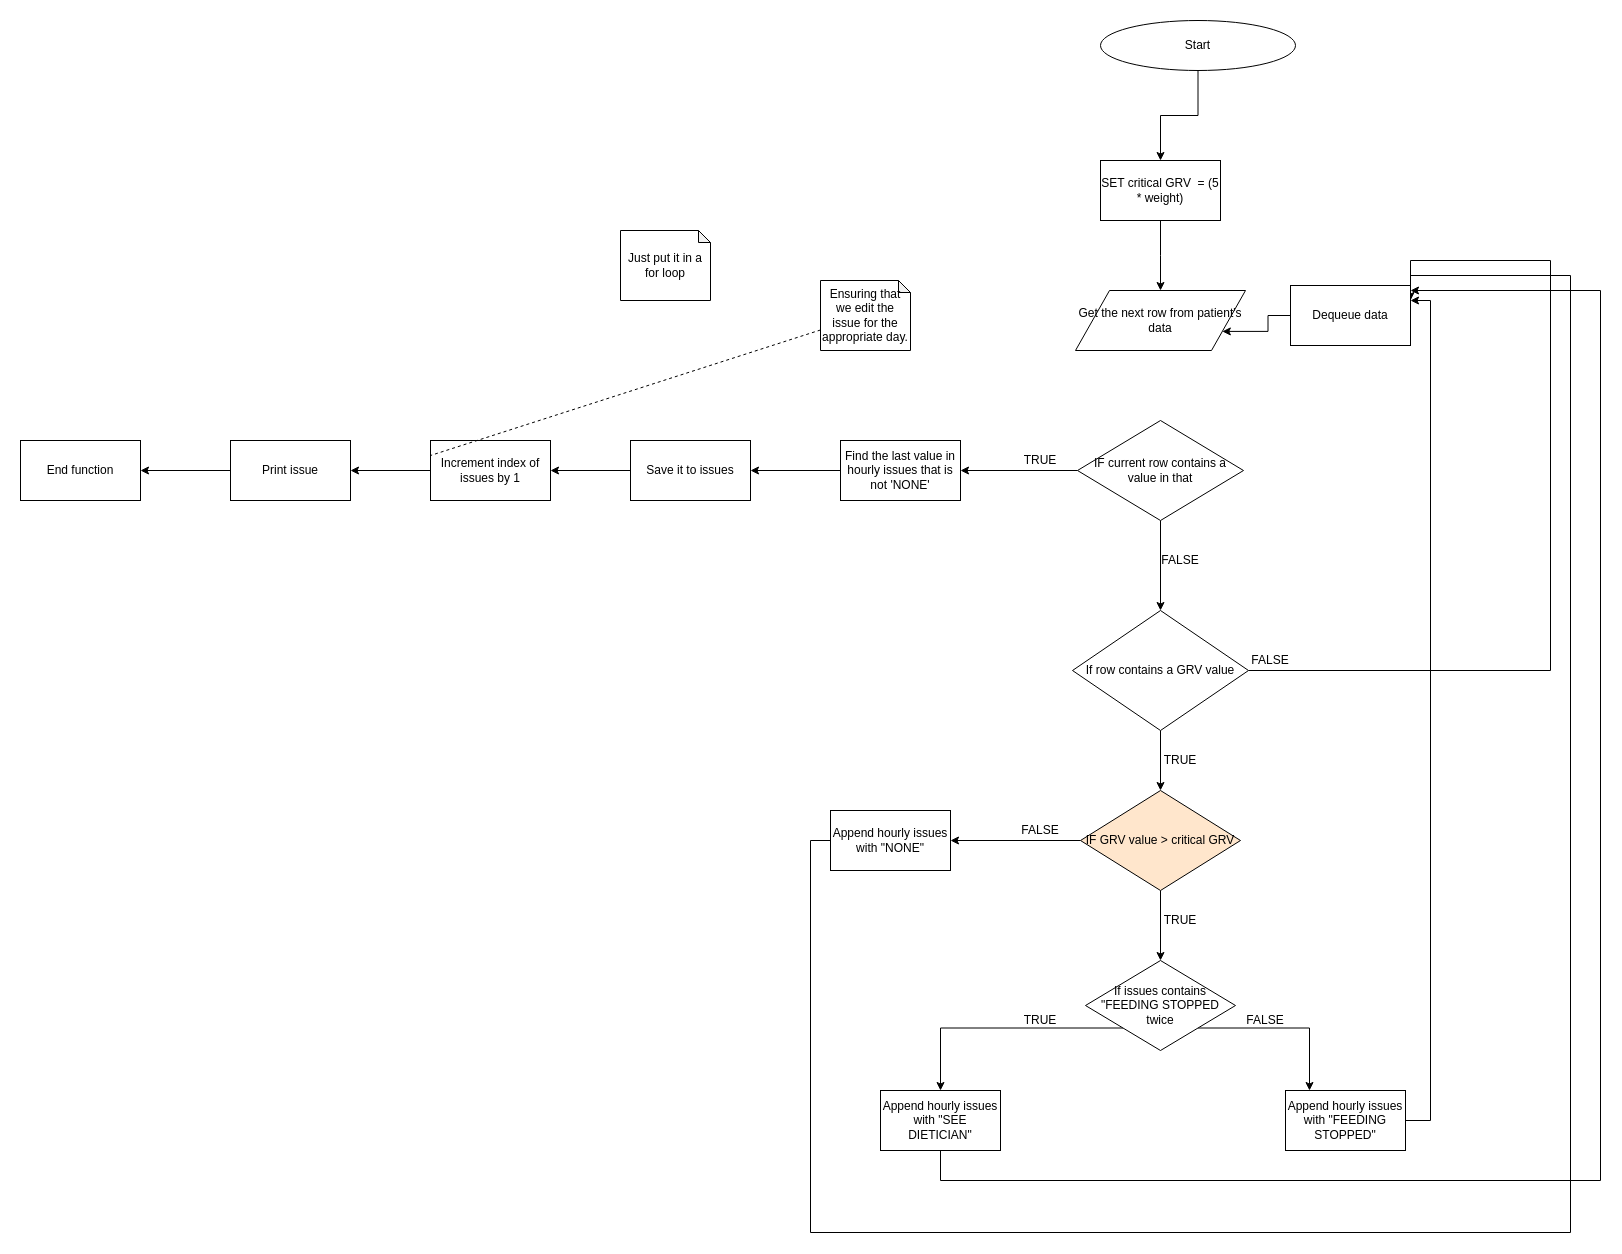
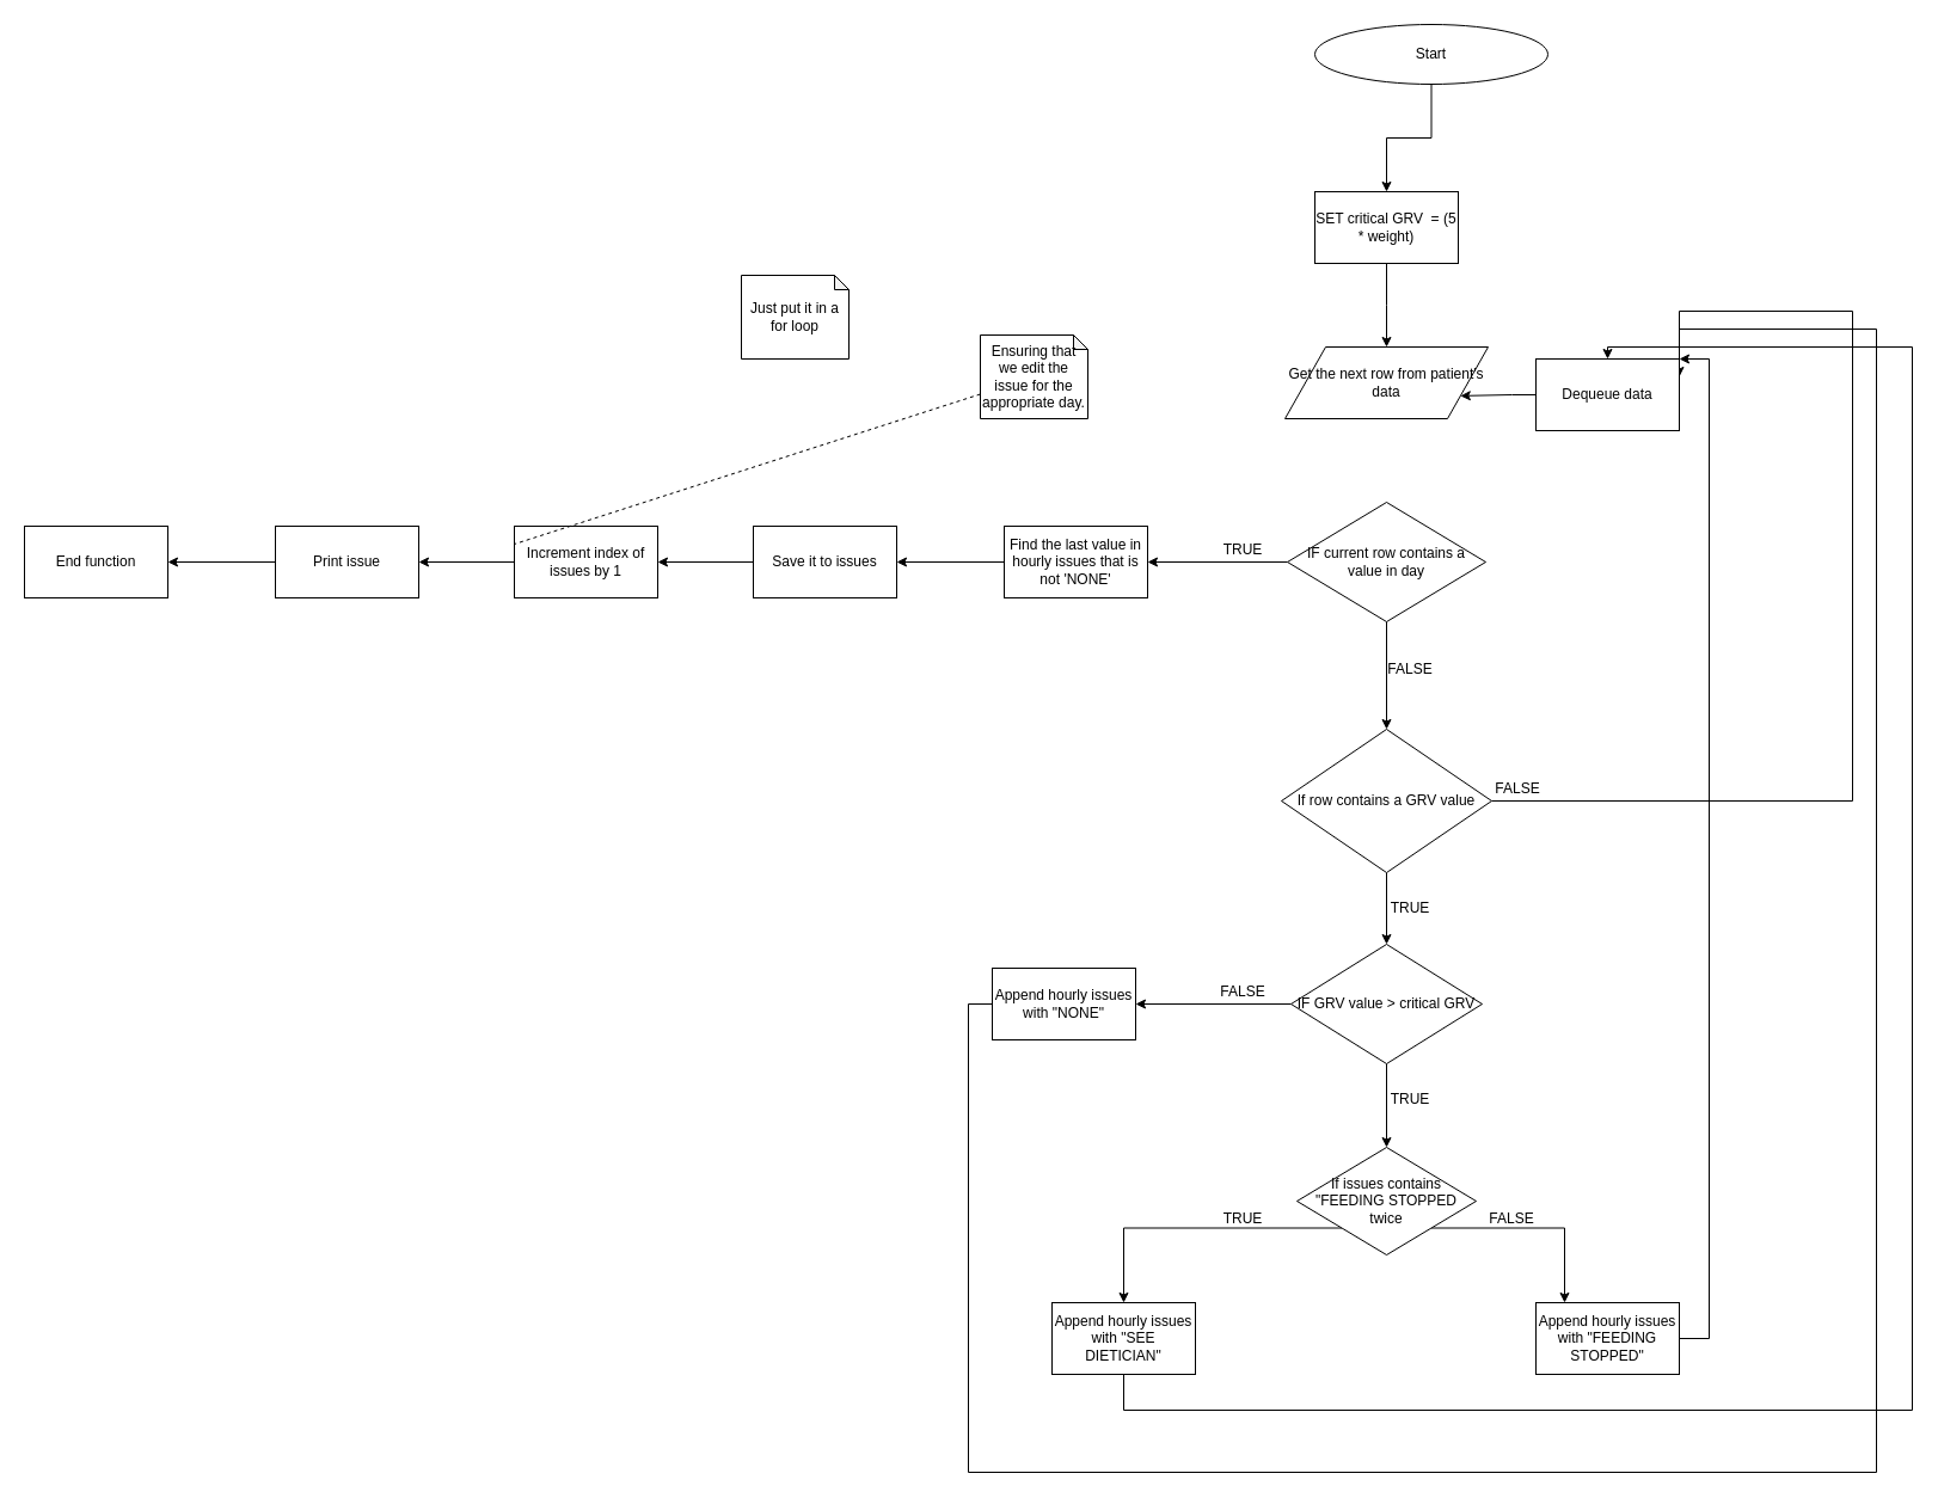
  <mxCell id="0" />
  <mxCell id="1" parent="0" />
  <mxCell id="2" style="edgeStyle=orthogonalEdgeStyle;rounded=0;orthogonalLoop=1;jettySize=auto;html=1;" parent="1" source="3" target="5" edge="1"><mxGeometry relative="1" as="geometry" /></mxCell>
  <mxCell id="3" value="Start" style="ellipse;whiteSpace=wrap;html=1;" parent="1" vertex="1"><mxGeometry x="1100" y="20" width="195" height="50" as="geometry" /></mxCell>
  <mxCell id="4" style="edgeStyle=orthogonalEdgeStyle;rounded=0;orthogonalLoop=1;jettySize=auto;html=1;" parent="1" source="5" edge="1"><mxGeometry relative="1" as="geometry"><mxPoint x="1160" y="290" as="targetPoint" /></mxGeometry></mxCell>
  <mxCell id="5" value="SET critical GRV&amp;nbsp; = (5 * weight)" style="rounded=0;whiteSpace=wrap;html=1;" parent="1" vertex="1"><mxGeometry x="1100" y="160" width="120" height="60" as="geometry" /></mxCell>
  <mxCell id="6" value="&lt;span style=&quot;white-space: normal&quot;&gt;Get the next row from patient's data&lt;/span&gt;" style="shape=parallelogram;perimeter=parallelogramPerimeter;whiteSpace=wrap;html=1;" parent="1" vertex="1"><mxGeometry x="1075" y="290" width="170" height="60" as="geometry" /></mxCell>
  <mxCell id="7" style="edgeStyle=orthogonalEdgeStyle;rounded=0;orthogonalLoop=1;jettySize=auto;html=1;" parent="1" source="9" target="14" edge="1"><mxGeometry relative="1" as="geometry" /></mxCell>
  <mxCell id="8" style="edgeStyle=orthogonalEdgeStyle;rounded=0;orthogonalLoop=1;jettySize=auto;html=1;exitX=0;exitY=0.5;exitDx=0;exitDy=0;" parent="1" source="9" target="20" edge="1"><mxGeometry relative="1" as="geometry" /></mxCell>
- <mxCell id="9" value="IF GRV value &amp;gt; critical GRV" style="rhombus;whiteSpace=wrap;html=1;fillColor=#ffe6cc;" parent="1" vertex="1"><mxGeometry x="1080" y="790" width="160" height="100" as="geometry" /></mxCell>
+ <mxCell id="9" value="IF GRV value &amp;gt; critical GRV" style="rhombus;whiteSpace=wrap;html=1;" parent="1" vertex="1"><mxGeometry x="1080" y="790" width="160" height="100" as="geometry" /></mxCell>
  <mxCell id="10" style="edgeStyle=orthogonalEdgeStyle;rounded=0;orthogonalLoop=1;jettySize=auto;html=1;" parent="1" source="11" target="38" edge="1"><mxGeometry relative="1" as="geometry"><mxPoint x="1405" y="300" as="targetPoint" /><Array as="points"><mxPoint x="1430" y="1120" /><mxPoint x="1430" y="300" /></Array></mxGeometry></mxCell>
  <mxCell id="11" value="Append hourly issues with &quot;FEEDING STOPPED&quot;" style="rounded=0;whiteSpace=wrap;html=1;" parent="1" vertex="1"><mxGeometry x="1285" y="1090" width="120" height="60" as="geometry" /></mxCell>
  <mxCell id="12" style="edgeStyle=orthogonalEdgeStyle;rounded=0;orthogonalLoop=1;jettySize=auto;html=1;exitX=1;exitY=1;exitDx=0;exitDy=0;entryX=0.2;entryY=0;entryDx=0;entryDy=0;entryPerimeter=0;" parent="1" source="14" target="11" edge="1"><mxGeometry relative="1" as="geometry" /></mxCell>
  <mxCell id="13" style="edgeStyle=orthogonalEdgeStyle;rounded=0;orthogonalLoop=1;jettySize=auto;html=1;exitX=0;exitY=1;exitDx=0;exitDy=0;" parent="1" source="14" target="16" edge="1"><mxGeometry relative="1" as="geometry"><Array as="points"><mxPoint x="940" y="1028" /></Array></mxGeometry></mxCell>
  <mxCell id="14" value="If issues contains &quot;FEEDING STOPPED twice" style="rhombus;whiteSpace=wrap;html=1;" parent="1" vertex="1"><mxGeometry x="1085" y="960" width="150" height="90" as="geometry" /></mxCell>
  <mxCell id="15" style="edgeStyle=orthogonalEdgeStyle;rounded=0;orthogonalLoop=1;jettySize=auto;html=1;" parent="1" source="16" target="38" edge="1"><mxGeometry relative="1" as="geometry"><mxPoint x="1400" y="285" as="targetPoint" /><Array as="points"><mxPoint x="940" y="1180" /><mxPoint x="1600" y="1180" /><mxPoint x="1600" y="290" /></Array></mxGeometry></mxCell>
  <mxCell id="16" value="Append hourly issues with &quot;SEE DIETICIAN&quot;" style="rounded=0;whiteSpace=wrap;html=1;" parent="1" vertex="1"><mxGeometry x="880" y="1090" width="120" height="60" as="geometry" /></mxCell>
  <mxCell id="17" value="TRUE" style="text;html=1;strokeColor=none;fillColor=none;align=center;verticalAlign=middle;whiteSpace=wrap;rounded=0;" parent="1" vertex="1"><mxGeometry x="1020" y="1010" width="40" height="20" as="geometry" /></mxCell>
  <mxCell id="18" value="FALSE" style="text;html=1;strokeColor=none;fillColor=none;align=center;verticalAlign=middle;whiteSpace=wrap;rounded=0;" parent="1" vertex="1"><mxGeometry x="1245" y="1010" width="40" height="20" as="geometry" /></mxCell>
  <mxCell id="19" style="edgeStyle=orthogonalEdgeStyle;rounded=0;orthogonalLoop=1;jettySize=auto;html=1;entryX=1;entryY=0.25;entryDx=0;entryDy=0;" parent="1" source="20" target="38" edge="1"><mxGeometry relative="1" as="geometry"><mxPoint x="1400" y="270" as="targetPoint" /><Array as="points"><mxPoint x="810" y="840" /><mxPoint x="810" y="1232" /><mxPoint x="1570" y="1232" /><mxPoint x="1570" y="275" /></Array></mxGeometry></mxCell>
  <mxCell id="20" value="Append hourly issues with &quot;NONE&quot;" style="rounded=0;whiteSpace=wrap;html=1;" parent="1" vertex="1"><mxGeometry x="830" y="810" width="120" height="60" as="geometry" /></mxCell>
  <mxCell id="21" value="FALSE" style="text;html=1;strokeColor=none;fillColor=none;align=center;verticalAlign=middle;whiteSpace=wrap;rounded=0;" parent="1" vertex="1"><mxGeometry x="1020" y="820" width="40" height="20" as="geometry" /></mxCell>
  <mxCell id="22" value="TRUE" style="text;html=1;strokeColor=none;fillColor=none;align=center;verticalAlign=middle;whiteSpace=wrap;rounded=0;" parent="1" vertex="1"><mxGeometry x="1160" y="910" width="40" height="20" as="geometry" /></mxCell>
  <mxCell id="23" style="edgeStyle=orthogonalEdgeStyle;rounded=0;orthogonalLoop=1;jettySize=auto;html=1;entryX=0.5;entryY=0;entryDx=0;entryDy=0;" parent="1" source="25" target="9" edge="1"><mxGeometry relative="1" as="geometry" /></mxCell>
  <mxCell id="24" style="edgeStyle=orthogonalEdgeStyle;rounded=0;orthogonalLoop=1;jettySize=auto;html=1;entryX=1;entryY=0;entryDx=0;entryDy=0;endArrow=none;" parent="1" source="25" target="38" edge="1"><mxGeometry relative="1" as="geometry"><mxPoint x="1280" y="340" as="targetPoint" /><Array as="points"><mxPoint x="1550" y="670" /><mxPoint x="1550" y="260" /></Array></mxGeometry></mxCell>
  <mxCell id="25" value="If row contains a GRV value" style="rhombus;whiteSpace=wrap;html=1;" parent="1" vertex="1"><mxGeometry x="1072" y="610" width="176" height="120" as="geometry" /></mxCell>
  <mxCell id="26" style="edgeStyle=orthogonalEdgeStyle;rounded=0;orthogonalLoop=1;jettySize=auto;html=1;exitX=0.5;exitY=1;exitDx=0;exitDy=0;entryX=0.5;entryY=0;entryDx=0;entryDy=0;" parent="1" source="28" target="25" edge="1"><mxGeometry relative="1" as="geometry" /></mxCell>
  <mxCell id="27" style="edgeStyle=orthogonalEdgeStyle;rounded=0;orthogonalLoop=1;jettySize=auto;html=1;exitX=0;exitY=0.5;exitDx=0;exitDy=0;" edge="1" parent="1" source="28" target="44"><mxGeometry relative="1" as="geometry" /></mxCell>
- <mxCell id="28" value="IF current row contains a value in that" style="rhombus;whiteSpace=wrap;html=1;" parent="1" vertex="1"><mxGeometry x="1077" y="420" width="166" height="100" as="geometry" /></mxCell>
+ <mxCell id="28" value="IF current row contains a value in day" style="rhombus;whiteSpace=wrap;html=1;" parent="1" vertex="1"><mxGeometry x="1077" y="420" width="166" height="100" as="geometry" /></mxCell>
  <mxCell id="29" style="edgeStyle=orthogonalEdgeStyle;rounded=0;orthogonalLoop=1;jettySize=auto;html=1;exitX=0;exitY=0.5;exitDx=0;exitDy=0;" parent="1" source="30" target="40" edge="1"><mxGeometry relative="1" as="geometry" /></mxCell>
  <mxCell id="30" value="Increment index of issues by 1" style="rounded=0;whiteSpace=wrap;html=1;" parent="1" vertex="1"><mxGeometry x="430" y="440" width="120" height="60" as="geometry" /></mxCell>
  <mxCell id="31" value="Ensuring that we edit the issue for the appropriate day." style="shape=note;whiteSpace=wrap;html=1;backgroundOutline=1;darkOpacity=0.05;size=12;" parent="1" vertex="1"><mxGeometry x="820" y="280" width="90" height="70" as="geometry" /></mxCell>
  <mxCell id="32" value="" style="endArrow=none;dashed=1;html=1;entryX=0;entryY=0.25;entryDx=0;entryDy=0;" parent="1" source="31" target="30" edge="1"><mxGeometry width="50" height="50" relative="1" as="geometry"><mxPoint x="1020" y="600" as="sourcePoint" /><mxPoint x="1070" y="550" as="targetPoint" /></mxGeometry></mxCell>
  <mxCell id="33" value="TRUE" style="text;html=1;strokeColor=none;fillColor=none;align=center;verticalAlign=middle;whiteSpace=wrap;rounded=0;" parent="1" vertex="1"><mxGeometry x="1020" y="450" width="40" height="20" as="geometry" /></mxCell>
  <mxCell id="34" value="FALSE" style="text;html=1;strokeColor=none;fillColor=none;align=center;verticalAlign=middle;whiteSpace=wrap;rounded=0;" parent="1" vertex="1"><mxGeometry x="1160" y="550" width="40" height="20" as="geometry" /></mxCell>
  <mxCell id="35" value="TRUE" style="text;html=1;strokeColor=none;fillColor=none;align=center;verticalAlign=middle;whiteSpace=wrap;rounded=0;" parent="1" vertex="1"><mxGeometry x="1160" y="750" width="40" height="20" as="geometry" /></mxCell>
  <mxCell id="36" value="FALSE" style="text;html=1;strokeColor=none;fillColor=none;align=center;verticalAlign=middle;whiteSpace=wrap;rounded=0;" parent="1" vertex="1"><mxGeometry x="1250" y="650" width="40" height="20" as="geometry" /></mxCell>
  <mxCell id="37" style="edgeStyle=orthogonalEdgeStyle;rounded=0;orthogonalLoop=1;jettySize=auto;html=1;entryX=1;entryY=0.75;entryDx=0;entryDy=0;" parent="1" source="38" target="6" edge="1"><mxGeometry relative="1" as="geometry" /></mxCell>
- <mxCell id="38" value="Dequeue data" style="rounded=0;whiteSpace=wrap;html=1;" parent="1" vertex="1"><mxGeometry x="1290" y="285" width="120" height="60" as="geometry" /></mxCell>
+ <mxCell id="38" value="Dequeue data" style="rounded=0;whiteSpace=wrap;html=1;" parent="1" vertex="1"><mxGeometry x="1285" y="300" width="120" height="60" as="geometry" /></mxCell>
  <mxCell id="39" style="edgeStyle=orthogonalEdgeStyle;rounded=0;orthogonalLoop=1;jettySize=auto;html=1;" parent="1" source="40" target="41" edge="1"><mxGeometry relative="1" as="geometry" /></mxCell>
  <mxCell id="40" value="Print issue" style="rounded=0;whiteSpace=wrap;html=1;" parent="1" vertex="1"><mxGeometry x="230" y="440" width="120" height="60" as="geometry" /></mxCell>
  <mxCell id="41" value="End function" style="rounded=0;whiteSpace=wrap;html=1;" parent="1" vertex="1"><mxGeometry x="20" y="440" width="120" height="60" as="geometry" /></mxCell>
  <mxCell id="42" value="Just put it in a for loop" style="shape=note;whiteSpace=wrap;html=1;backgroundOutline=1;darkOpacity=0.05;size=12;" parent="1" vertex="1"><mxGeometry x="620" y="230" width="90" height="70" as="geometry" /></mxCell>
  <mxCell id="43" style="edgeStyle=orthogonalEdgeStyle;rounded=0;orthogonalLoop=1;jettySize=auto;html=1;exitX=0;exitY=0.5;exitDx=0;exitDy=0;" edge="1" parent="1" source="44" target="46"><mxGeometry relative="1" as="geometry" /></mxCell>
  <mxCell id="44" value="Find the last value in hourly issues that is not 'NONE'" style="rounded=0;whiteSpace=wrap;html=1;" vertex="1" parent="1"><mxGeometry x="840" y="440" width="120" height="60" as="geometry" /></mxCell>
  <mxCell id="45" style="edgeStyle=orthogonalEdgeStyle;rounded=0;orthogonalLoop=1;jettySize=auto;html=1;exitX=0;exitY=0.5;exitDx=0;exitDy=0;" edge="1" parent="1" source="46" target="30"><mxGeometry relative="1" as="geometry" /></mxCell>
  <mxCell id="46" value="Save it to issues" style="rounded=0;whiteSpace=wrap;html=1;" vertex="1" parent="1"><mxGeometry x="630" y="440" width="120" height="60" as="geometry" /></mxCell>
